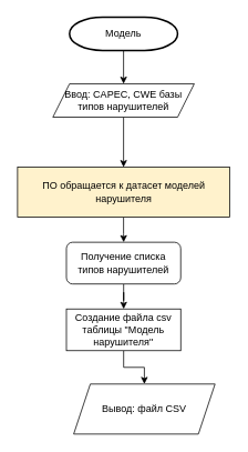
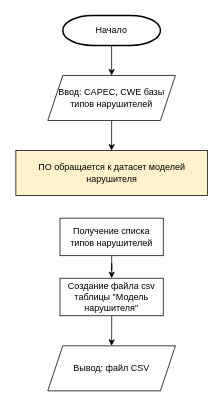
  <mxCell id="0" />
  <mxCell id="1" parent="0" />
  <mxCell id="2" value="" style="edgeStyle=orthogonalEdgeStyle;rounded=0;orthogonalLoop=1;jettySize=auto;html=1;" parent="1" source="3" target="5" edge="1"><mxGeometry relative="1" as="geometry" /></mxCell>
- <mxCell id="3" value="Модель" style="strokeWidth=2;html=1;shape=mxgraph.flowchart.terminator;whiteSpace=wrap;" parent="1" vertex="1"><mxGeometry x="83" y="20" width="130" height="40" as="geometry" /></mxCell>
+ <mxCell id="3" value="Начало" style="strokeWidth=2;html=1;shape=mxgraph.flowchart.terminator;whiteSpace=wrap;" parent="1" vertex="1"><mxGeometry x="83" y="20" width="130" height="40" as="geometry" /></mxCell>
  <mxCell id="4" value="" style="edgeStyle=orthogonalEdgeStyle;rounded=0;orthogonalLoop=1;jettySize=auto;html=1;" parent="1" source="5" target="7" edge="1"><mxGeometry relative="1" as="geometry" /></mxCell>
- <mxCell id="5" value="Ввод: CAPEC, CWE базы типов нарушителей" style="shape=parallelogram;perimeter=parallelogramPerimeter;whiteSpace=wrap;html=1;fixedSize=1;" parent="1" vertex="1"><mxGeometry x="63" y="100" width="170" height="40" as="geometry" /></mxCell>
- <mxCell id="6" value="" style="edgeStyle=orthogonalEdgeStyle;rounded=0;orthogonalLoop=1;jettySize=auto;html=1;" parent="1" source="7" target="12" edge="1"><mxGeometry relative="1" as="geometry" /></mxCell>
+ <mxCell id="5" value="Ввод: CAPEC, CWE базы типов нарушителей" style="shape=parallelogram;perimeter=parallelogramPerimeter;whiteSpace=wrap;html=1;fixedSize=1;" parent="1" vertex="1"><mxGeometry x="63" y="100" width="170" height="60" as="geometry" /></mxCell>
  <mxCell id="7" value="ПО обращается к датасет моделей нарушителя" style="rounded=0;whiteSpace=wrap;html=1;fillColor=#fff2cc;" parent="1" vertex="1"><mxGeometry x="20.5" y="200" width="255" height="60" as="geometry" /></mxCell>
  <mxCell id="8" value="" style="edgeStyle=orthogonalEdgeStyle;rounded=0;orthogonalLoop=1;jettySize=auto;html=1;" parent="1" source="9" target="10" edge="1"><mxGeometry relative="1" as="geometry" /></mxCell>
  <mxCell id="9" value="Создание файла csv таблицы &quot;Модель нарушителя&quot;" style="rounded=0;whiteSpace=wrap;html=1;" parent="1" vertex="1"><mxGeometry x="79.25" y="370" width="137.5" height="50" as="geometry" /></mxCell>
- <mxCell id="10" value="Вывод: файл CSV" style="shape=parallelogram;perimeter=parallelogramPerimeter;whiteSpace=wrap;html=1;fixedSize=1;" parent="1" vertex="1"><mxGeometry x="88" y="460" width="170" height="60" as="geometry" /></mxCell>
+ <mxCell id="10" value="Вывод: файл CSV" style="shape=parallelogram;perimeter=parallelogramPerimeter;whiteSpace=wrap;html=1;fixedSize=1;" parent="1" vertex="1"><mxGeometry x="63" y="460" width="170" height="60" as="geometry" /></mxCell>
  <mxCell id="11" value="" style="edgeStyle=orthogonalEdgeStyle;rounded=0;orthogonalLoop=1;jettySize=auto;html=1;" parent="1" source="12" target="9" edge="1"><mxGeometry relative="1" as="geometry" /></mxCell>
- <mxCell id="12" value="Получение списка типов нарушителей" style="whiteSpace=wrap;html=1;rounded=1;" parent="1" vertex="1"><mxGeometry x="79.25" y="290" width="137.5" height="50" as="geometry" /></mxCell>
+ <mxCell id="12" value="Получение списка типов нарушителей" style="rounded=0;whiteSpace=wrap;html=1;" parent="1" vertex="1"><mxGeometry x="79.25" y="290" width="137.5" height="50" as="geometry" /></mxCell>
